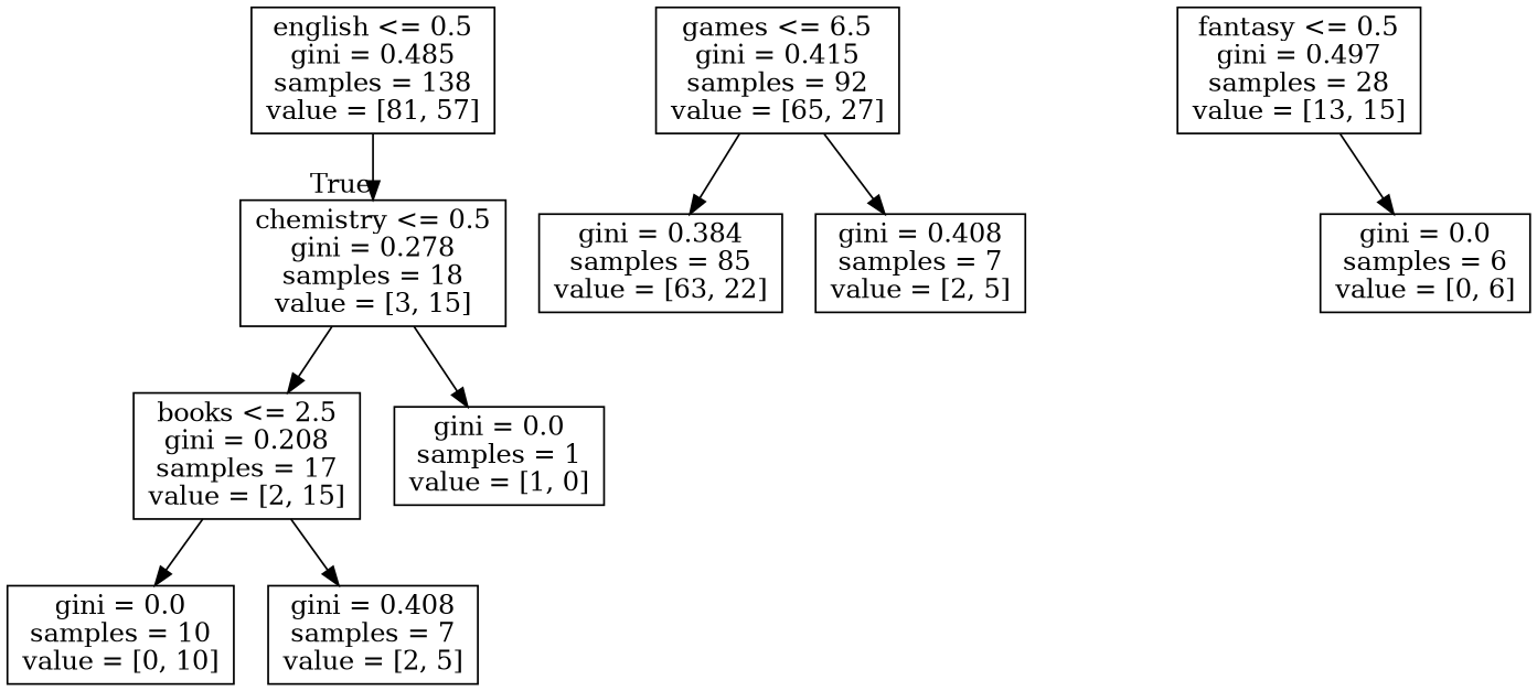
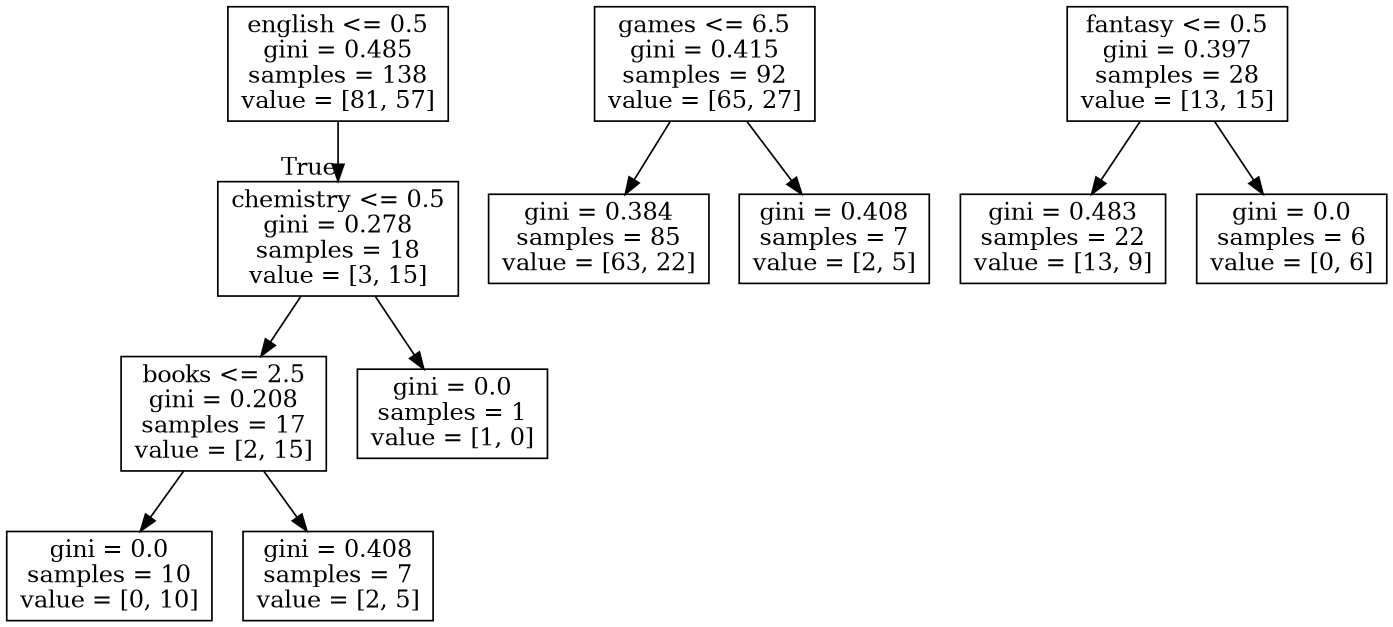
  digraph {
    node [shape=box]
    n1 [label="english <= 0.5\ngini = 0.485\nsamples = 138\nvalue = [81, 57]"]
    n2 [label="chemistry <= 0.5\ngini = 0.278\nsamples = 18\nvalue = [3, 15]"]
    n3 [label="books <= 2.5\ngini = 0.208\nsamples = 17\nvalue = [2, 15]"]
    n4 [label="gini = 0.0\nsamples = 1\nvalue = [1, 0]"]
    n5 [label="gini = 0.0\nsamples = 10\nvalue = [0, 10]"]
    n6 [label="gini = 0.408\nsamples = 7\nvalue = [2, 5]"]
    n7 [label="games <= 6.5\ngini = 0.415\nsamples = 92\nvalue = [65, 27]"]
    n8 [label="gini = 0.384\nsamples = 85\nvalue = [63, 22]"]
    n9 [label="gini = 0.408\nsamples = 7\nvalue = [2, 5]"]
-   n10 [label="fantasy <= 0.5\ngini = 0.497\nsamples = 28\nvalue = [13, 15]"]
+   n10 [label="fantasy <= 0.5\ngini = 0.397\nsamples = 28\nvalue = [13, 15]"]
+   n11 [label="gini = 0.483\nsamples = 22\nvalue = [13, 9]"]
    n12 [label="gini = 0.0\nsamples = 6\nvalue = [0, 6]"]
    n1 -> n2 [headlabel=True labelangle=45 labeldistance=2.5]
    n2 -> n3
    n2 -> n4
    n3 -> n5
    n3 -> n6
    n7 -> n8
    n7 -> n9
+   n10 -> n11
    n10 -> n12
  }
